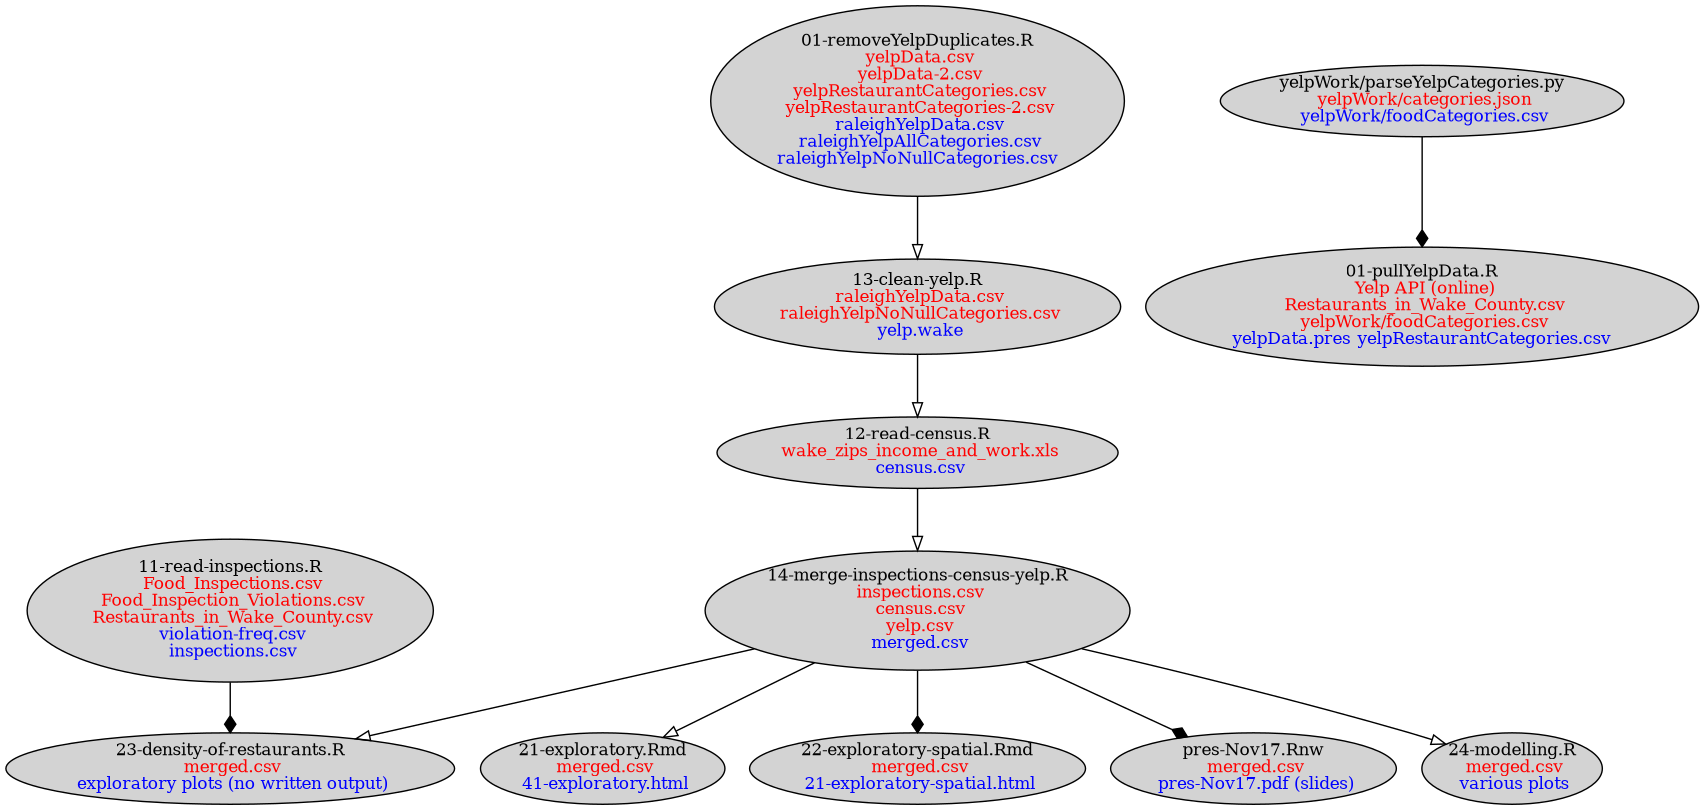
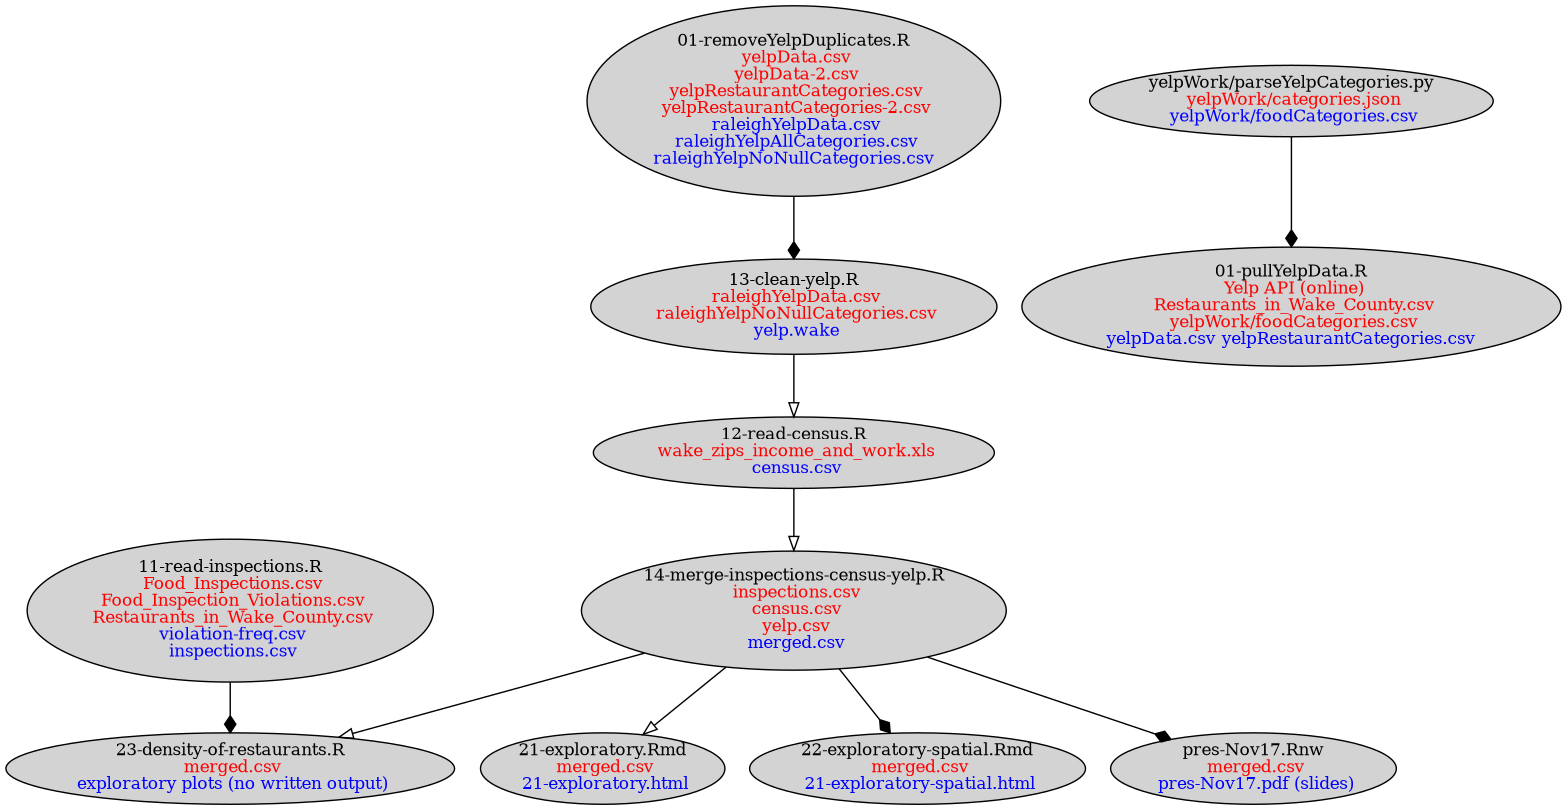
  digraph {
    node [fontcolor=black fontsize=12 margin=0 shape=ellipse style=filled]
    edge [arrowhead=diamond]
    n1 [label=<11-read-inspections.R<br/> <font color="red">Food_Inspections.csv</font><br/> <font color="red">Food_Inspection_Violations.csv</font><br/> <font color="red">Restaurants_in_Wake_County.csv</font><br/> <font color="blue">violation-freq.csv</font><br/> <font color="blue">inspections.csv</font>> width=0.5]
    n2 [label=<12-read-census.R<br/> <font color="red">wake_zips_income_and_work.xls</font><br/> <font color="blue">census.csv</font>> width=0.5]
    n3 [label=<yelpWork/parseYelpCategories.py<br/> <font color="red">yelpWork/categories.json</font><br/> <font color="blue">yelpWork/foodCategories.csv</font>> width=0.5]
-   n4 [label=<01-pullYelpData.R<br/> <font color="red">Yelp API (online)</font><br/> <font color="red">Restaurants_in_Wake_County.csv</font><br/> <font color="red">yelpWork/foodCategories.csv</font><br/> <font color="blue">yelpData.pres</font> <font color="blue">yelpRestaurantCategories.csv</font> > width=0.5]
+   n4 [label=<01-pullYelpData.R<br/> <font color="red">Yelp API (online)</font><br/> <font color="red">Restaurants_in_Wake_County.csv</font><br/> <font color="red">yelpWork/foodCategories.csv</font><br/> <font color="blue">yelpData.csv</font> <font color="blue">yelpRestaurantCategories.csv</font> > width=0.5]
    n5 [label=<01-removeYelpDuplicates.R<br/> <font color="red">yelpData.csv</font><br/> <font color="red">yelpData-2.csv</font><br/> <font color="red">yelpRestaurantCategories.csv</font><br/> <font color="red">yelpRestaurantCategories-2.csv</font><br/> <font color="blue">raleighYelpData.csv</font><br/> <font color="blue">raleighYelpAllCategories.csv</font><br/> <font color="blue">raleighYelpNoNullCategories.csv</font> > width=0.5]
    n6 [label=<13-clean-yelp.R<br/> <font color="red">raleighYelpData.csv</font><br/> <font color="red">raleighYelpNoNullCategories.csv</font><br/> <font color="blue">yelp.wake</font>> width=0.5]
    n7 [label=<14-merge-inspections-census-yelp.R<br/> <font color="red">inspections.csv</font><br/> <font color="red">census.csv</font><br/> <font color="red">yelp.csv</font><br/> <font color="blue">merged.csv</font>> width=0.5]
-   n8 [label=<21-exploratory.Rmd<br/> <font color="red">merged.csv</font><br/> <font color="blue">41-exploratory.html</font>> width=0.5]
+   n8 [label=<21-exploratory.Rmd<br/> <font color="red">merged.csv</font><br/> <font color="blue">21-exploratory.html</font>> width=0.5]
    n9 [label=<22-exploratory-spatial.Rmd<br/> <font color="red">merged.csv</font><br/> <font color="blue">21-exploratory-spatial.html</font>> width=0.5]
    n10 [label=<23-density-of-restaurants.R<br/> <font color="red">merged.csv</font><br/> <font color="blue">exploratory plots (no written output)</font>> width=0.5]
    n11 [label=<pres-Nov17.Rnw<br/> <font color="red">merged.csv</font><br/> <font color="blue">pres-Nov17.pdf (slides)</font>> width=0.5]
-   n12 [label=<24-modelling.R<br/> <font color="red">merged.csv</font><br/> <font color="blue">various plots</font>> width=0.5]
    subgraph sub_1 {
      nodesep=0.1
      n1
      n2
      n3
      n4
      n5
      n6
      n7
      n8
      n9
      n10
      n11
-     n12
    }
    n1 -> n10
    n2 -> n7 [arrowhead=onormal]
    n3 -> n4
-   n5 -> n6 [arrowhead=onormal]
+   n5 -> n6
    n6 -> n2 [arrowhead=onormal]
    n7 -> n8 [arrowhead=onormal]
    n7 -> n9
    n7 -> n10 [arrowhead=onormal]
    n7 -> n11
-   n7 -> n12 [arrowhead=onormal]
  }
